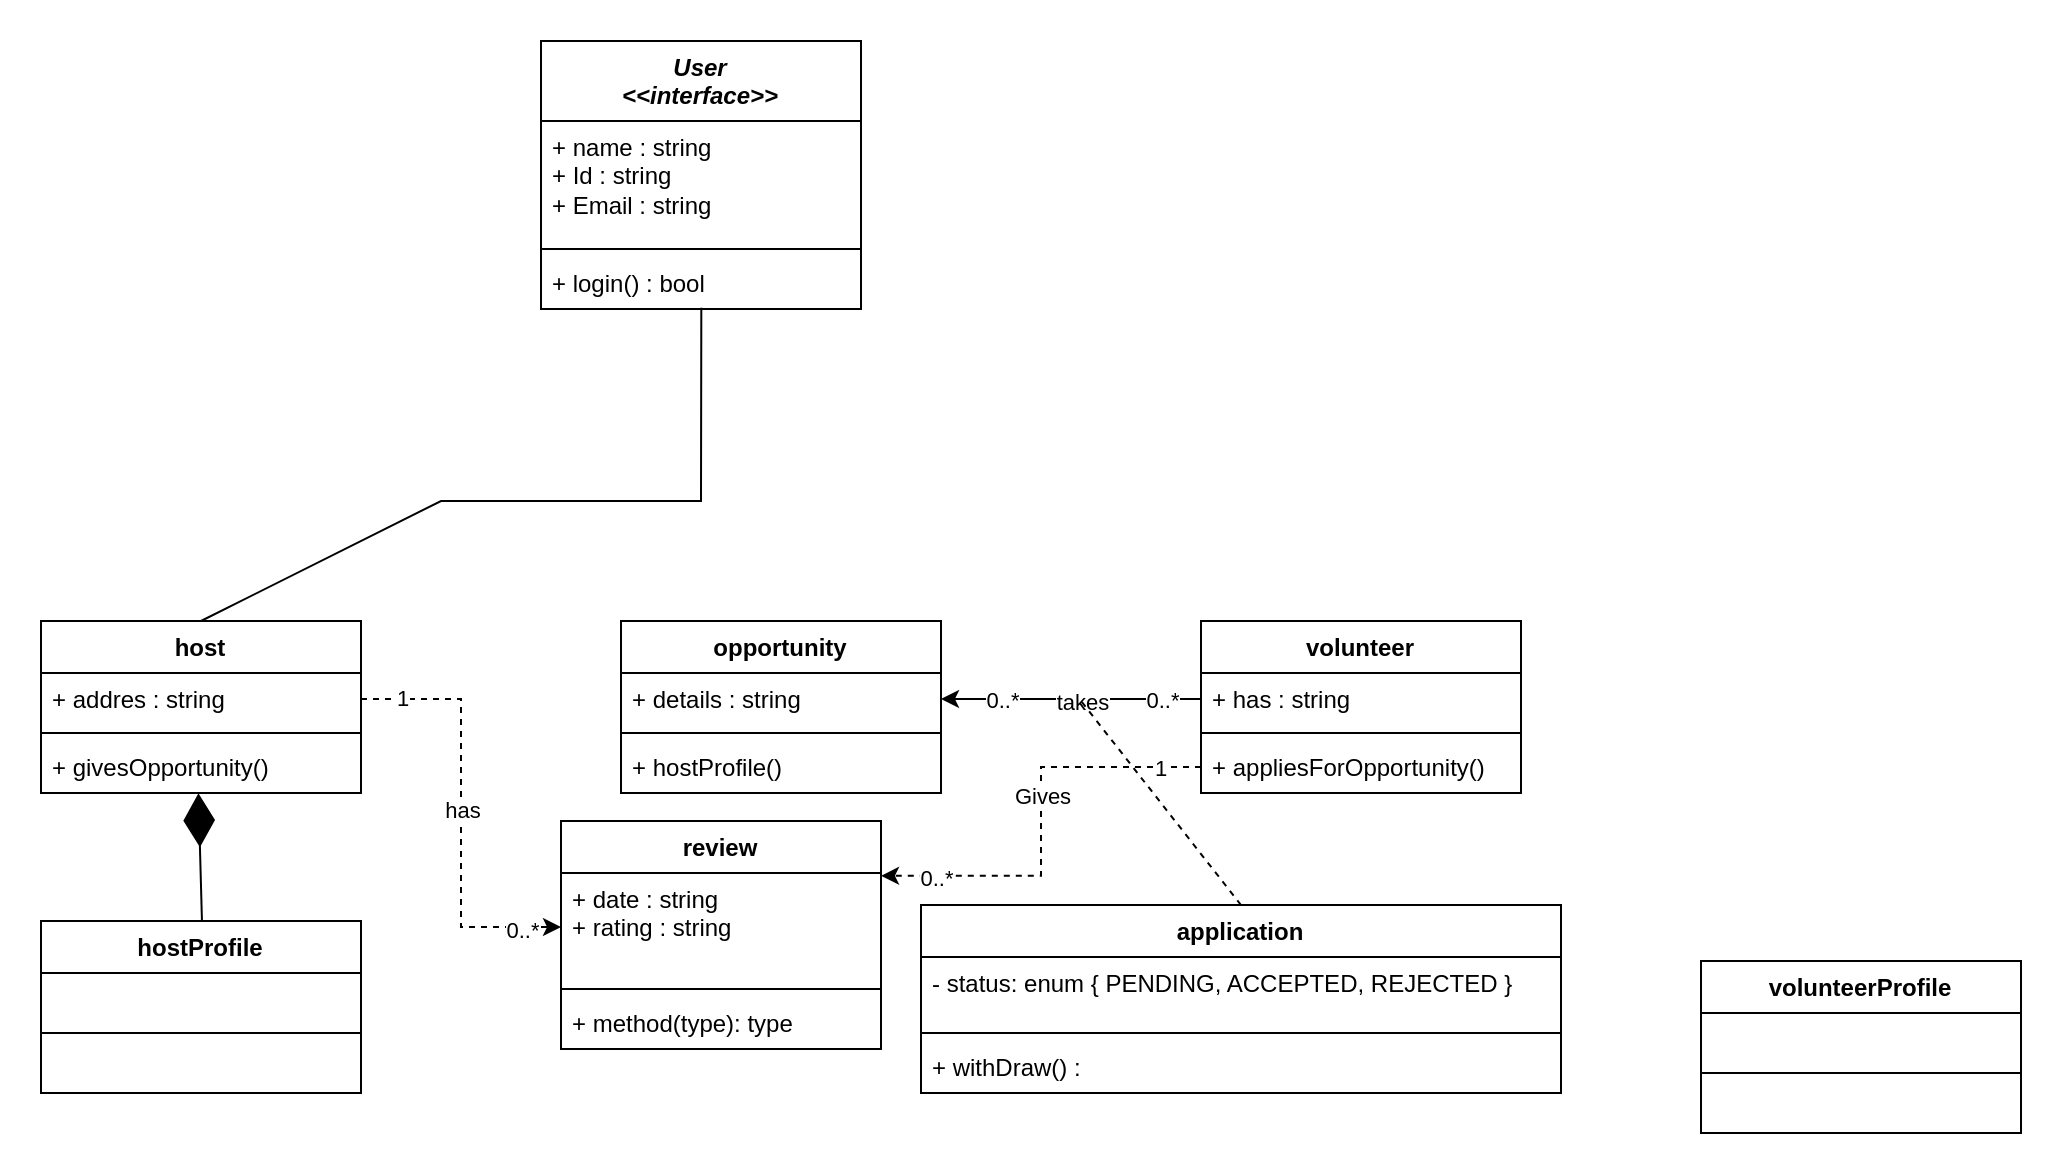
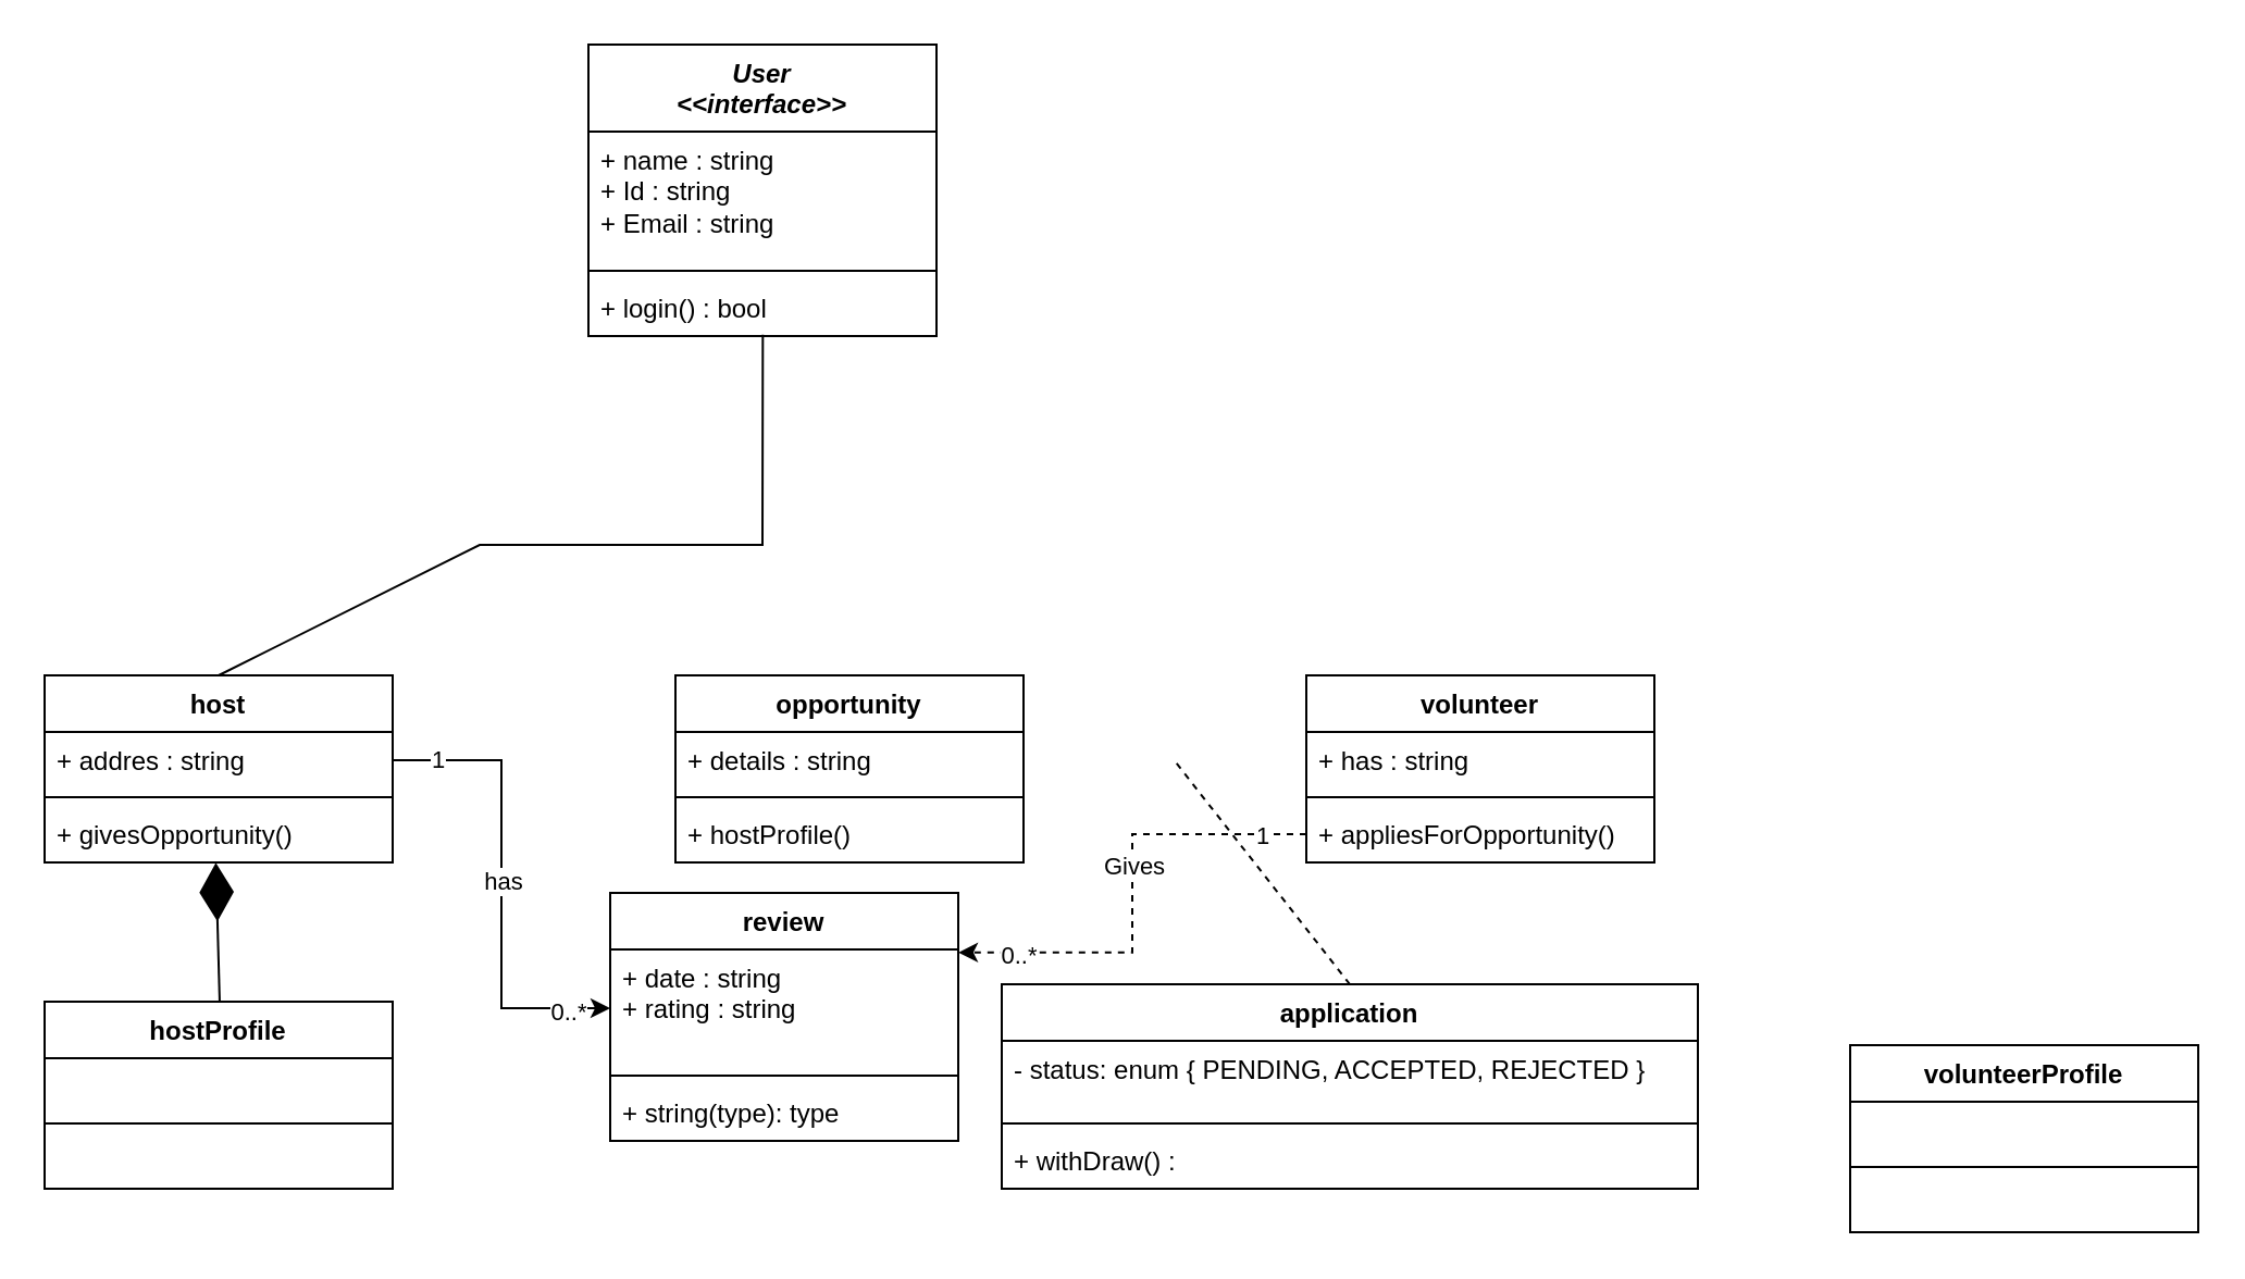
  <mxCell id="0" />
  <mxCell id="1" parent="0" />
  <mxCell id="2" value="&lt;i&gt;User&lt;br&gt;&amp;lt;&amp;lt;interface&amp;gt;&amp;gt;&lt;/i&gt;" style="swimlane;fontStyle=1;align=center;verticalAlign=top;childLayout=stackLayout;horizontal=1;startSize=40;horizontalStack=0;resizeParent=1;resizeParentMax=0;resizeLast=0;collapsible=1;marginBottom=0;whiteSpace=wrap;html=1;" vertex="1" parent="1"><mxGeometry x="270" y="20" width="160" height="134" as="geometry" /></mxCell>
  <mxCell id="3" value="+ name : string&lt;br&gt;+ Id : string&lt;div&gt;+ Email : string&lt;/div&gt;" style="text;strokeColor=none;fillColor=none;align=left;verticalAlign=top;spacingLeft=4;spacingRight=4;overflow=hidden;rotatable=0;points=[[0,0.5],[1,0.5]];portConstraint=eastwest;whiteSpace=wrap;html=1;" vertex="1" parent="2"><mxGeometry y="40" width="160" height="60" as="geometry" /></mxCell>
  <mxCell id="4" value="" style="line;strokeWidth=1;fillColor=none;align=left;verticalAlign=middle;spacingTop=-1;spacingLeft=3;spacingRight=3;rotatable=0;labelPosition=right;points=[];portConstraint=eastwest;strokeColor=inherit;" vertex="1" parent="2"><mxGeometry y="100" width="160" height="8" as="geometry" /></mxCell>
  <mxCell id="5" value="+ login() : bool" style="text;strokeColor=none;fillColor=none;align=left;verticalAlign=top;spacingLeft=4;spacingRight=4;overflow=hidden;rotatable=0;points=[[0,0.5],[1,0.5]];portConstraint=eastwest;whiteSpace=wrap;html=1;" vertex="1" parent="2"><mxGeometry y="108" width="160" height="26" as="geometry" /></mxCell>
  <mxCell id="6" value="host" style="swimlane;fontStyle=1;align=center;verticalAlign=top;childLayout=stackLayout;horizontal=1;startSize=26;horizontalStack=0;resizeParent=1;resizeParentMax=0;resizeLast=0;collapsible=1;marginBottom=0;whiteSpace=wrap;html=1;" vertex="1" parent="1"><mxGeometry x="20" y="310" width="160" height="86" as="geometry" /></mxCell>
  <mxCell id="7" value="+ addres : string" style="text;strokeColor=none;fillColor=none;align=left;verticalAlign=top;spacingLeft=4;spacingRight=4;overflow=hidden;rotatable=0;points=[[0,0.5],[1,0.5]];portConstraint=eastwest;whiteSpace=wrap;html=1;" vertex="1" parent="6"><mxGeometry y="26" width="160" height="26" as="geometry" /></mxCell>
  <mxCell id="8" value="" style="line;strokeWidth=1;fillColor=none;align=left;verticalAlign=middle;spacingTop=-1;spacingLeft=3;spacingRight=3;rotatable=0;labelPosition=right;points=[];portConstraint=eastwest;strokeColor=inherit;" vertex="1" parent="6"><mxGeometry y="52" width="160" height="8" as="geometry" /></mxCell>
  <mxCell id="9" value="+ givesOpportunity()" style="text;strokeColor=none;fillColor=none;align=left;verticalAlign=top;spacingLeft=4;spacingRight=4;overflow=hidden;rotatable=0;points=[[0,0.5],[1,0.5]];portConstraint=eastwest;whiteSpace=wrap;html=1;" vertex="1" parent="6"><mxGeometry y="60" width="160" height="26" as="geometry" /></mxCell>
  <mxCell id="10" value="opportunity" style="swimlane;fontStyle=1;align=center;verticalAlign=top;childLayout=stackLayout;horizontal=1;startSize=26;horizontalStack=0;resizeParent=1;resizeParentMax=0;resizeLast=0;collapsible=1;marginBottom=0;whiteSpace=wrap;html=1;" vertex="1" parent="1"><mxGeometry x="310" y="310" width="160" height="86" as="geometry" /></mxCell>
  <mxCell id="11" value="+ details : string" style="text;strokeColor=none;fillColor=none;align=left;verticalAlign=top;spacingLeft=4;spacingRight=4;overflow=hidden;rotatable=0;points=[[0,0.5],[1,0.5]];portConstraint=eastwest;whiteSpace=wrap;html=1;" vertex="1" parent="10"><mxGeometry y="26" width="160" height="26" as="geometry" /></mxCell>
  <mxCell id="12" value="" style="line;strokeWidth=1;fillColor=none;align=left;verticalAlign=middle;spacingTop=-1;spacingLeft=3;spacingRight=3;rotatable=0;labelPosition=right;points=[];portConstraint=eastwest;strokeColor=inherit;" vertex="1" parent="10"><mxGeometry y="52" width="160" height="8" as="geometry" /></mxCell>
  <mxCell id="13" value="+ hostProfile()" style="text;strokeColor=none;fillColor=none;align=left;verticalAlign=top;spacingLeft=4;spacingRight=4;overflow=hidden;rotatable=0;points=[[0,0.5],[1,0.5]];portConstraint=eastwest;whiteSpace=wrap;html=1;" vertex="1" parent="10"><mxGeometry y="60" width="160" height="26" as="geometry" /></mxCell>
  <mxCell id="14" value="volunteer" style="swimlane;fontStyle=1;align=center;verticalAlign=top;childLayout=stackLayout;horizontal=1;startSize=26;horizontalStack=0;resizeParent=1;resizeParentMax=0;resizeLast=0;collapsible=1;marginBottom=0;whiteSpace=wrap;html=1;" vertex="1" parent="1"><mxGeometry x="600" y="310" width="160" height="86" as="geometry" /></mxCell>
  <mxCell id="15" value="+ has : string" style="text;strokeColor=none;fillColor=none;align=left;verticalAlign=top;spacingLeft=4;spacingRight=4;overflow=hidden;rotatable=0;points=[[0,0.5],[1,0.5]];portConstraint=eastwest;whiteSpace=wrap;html=1;" vertex="1" parent="14"><mxGeometry y="26" width="160" height="26" as="geometry" /></mxCell>
  <mxCell id="16" value="" style="line;strokeWidth=1;fillColor=none;align=left;verticalAlign=middle;spacingTop=-1;spacingLeft=3;spacingRight=3;rotatable=0;labelPosition=right;points=[];portConstraint=eastwest;strokeColor=inherit;" vertex="1" parent="14"><mxGeometry y="52" width="160" height="8" as="geometry" /></mxCell>
  <mxCell id="17" value="+ appliesForOpportunity()" style="text;strokeColor=none;fillColor=none;align=left;verticalAlign=top;spacingLeft=4;spacingRight=4;overflow=hidden;rotatable=0;points=[[0,0.5],[1,0.5]];portConstraint=eastwest;whiteSpace=wrap;html=1;" vertex="1" parent="14"><mxGeometry y="60" width="160" height="26" as="geometry" /></mxCell>
  <mxCell id="18" value="" style="endArrow=none;endSize=16;endFill=0;html=1;rounded=0;entryX=0.501;entryY=0.974;entryDx=0;entryDy=0;entryPerimeter=0;exitX=0.5;exitY=0;exitDx=0;exitDy=0;" edge="1" parent="1" source="6" target="5"><mxGeometry width="160" relative="1" as="geometry"><mxPoint x="210" y="300" as="sourcePoint" /><mxPoint x="350.16" y="207.378" as="targetPoint" /><Array as="points"><mxPoint x="220" y="250" /><mxPoint x="350" y="250" /></Array></mxGeometry></mxCell>
- <mxCell id="19" style="edgeStyle=orthogonalEdgeStyle;rounded=0;orthogonalLoop=1;jettySize=auto;html=1;exitX=0;exitY=0.5;exitDx=0;exitDy=0;entryX=1;entryY=0.5;entryDx=0;entryDy=0;" edge="1" parent="1" source="15" target="11"><mxGeometry relative="1" as="geometry" /></mxCell>
- <mxCell id="20" value="takes" style="edgeLabel;html=1;align=center;verticalAlign=middle;resizable=0;points=[];" connectable="0" vertex="1" parent="19"><mxGeometry x="-0.079" y="1" relative="1" as="geometry"><mxPoint as="offset" /></mxGeometry></mxCell>
- <mxCell id="21" value="0..*" style="edgeLabel;html=1;align=center;verticalAlign=middle;resizable=0;points=[];" connectable="0" vertex="1" parent="19"><mxGeometry x="-0.765" relative="1" as="geometry"><mxPoint x="-85" as="offset" /></mxGeometry></mxCell>
- <mxCell id="22" value="0..*" style="edgeLabel;html=1;align=center;verticalAlign=middle;resizable=0;points=[];" connectable="0" vertex="1" parent="19"><mxGeometry x="-0.765" relative="1" as="geometry"><mxPoint x="-5" as="offset" /></mxGeometry></mxCell>
  <mxCell id="23" value="" style="endArrow=none;dashed=1;html=1;rounded=0;exitX=0.5;exitY=0;exitDx=0;exitDy=0;" edge="1" parent="1" source="24"><mxGeometry width="50" height="50" relative="1" as="geometry"><mxPoint x="540" y="410" as="sourcePoint" /><mxPoint x="540" y="350" as="targetPoint" /></mxGeometry></mxCell>
  <mxCell id="24" value="application" style="swimlane;fontStyle=1;align=center;verticalAlign=top;childLayout=stackLayout;horizontal=1;startSize=26;horizontalStack=0;resizeParent=1;resizeParentMax=0;resizeLast=0;collapsible=1;marginBottom=0;whiteSpace=wrap;html=1;" vertex="1" parent="1"><mxGeometry x="460" y="452" width="320" height="94" as="geometry" /></mxCell>
  <mxCell id="25" value="- status: enum { PENDING, ACCEPTED, REJECTED }" style="text;strokeColor=none;fillColor=none;align=left;verticalAlign=top;spacingLeft=4;spacingRight=4;overflow=hidden;rotatable=0;points=[[0,0.5],[1,0.5]];portConstraint=eastwest;whiteSpace=wrap;html=1;" vertex="1" parent="24"><mxGeometry y="26" width="320" height="34" as="geometry" /></mxCell>
  <mxCell id="26" value="" style="line;strokeWidth=1;fillColor=none;align=left;verticalAlign=middle;spacingTop=-1;spacingLeft=3;spacingRight=3;rotatable=0;labelPosition=right;points=[];portConstraint=eastwest;strokeColor=inherit;" vertex="1" parent="24"><mxGeometry y="60" width="320" height="8" as="geometry" /></mxCell>
  <mxCell id="27" value="+ withDraw() :" style="text;strokeColor=none;fillColor=none;align=left;verticalAlign=top;spacingLeft=4;spacingRight=4;overflow=hidden;rotatable=0;points=[[0,0.5],[1,0.5]];portConstraint=eastwest;whiteSpace=wrap;html=1;" vertex="1" parent="24"><mxGeometry y="68" width="320" height="26" as="geometry" /></mxCell>
  <mxCell id="28" value="volunteerProfile" style="swimlane;fontStyle=1;align=center;verticalAlign=top;childLayout=stackLayout;horizontal=1;startSize=26;horizontalStack=0;resizeParent=1;resizeParentMax=0;resizeLast=0;collapsible=1;marginBottom=0;whiteSpace=wrap;html=1;" vertex="1" parent="1"><mxGeometry x="850" y="480" width="160" height="86" as="geometry" /></mxCell>
  <mxCell id="29" value="&amp;nbsp;" style="text;strokeColor=none;fillColor=none;align=left;verticalAlign=top;spacingLeft=4;spacingRight=4;overflow=hidden;rotatable=0;points=[[0,0.5],[1,0.5]];portConstraint=eastwest;whiteSpace=wrap;html=1;" vertex="1" parent="28"><mxGeometry y="26" width="160" height="26" as="geometry" /></mxCell>
  <mxCell id="30" value="" style="line;strokeWidth=1;fillColor=none;align=left;verticalAlign=middle;spacingTop=-1;spacingLeft=3;spacingRight=3;rotatable=0;labelPosition=right;points=[];portConstraint=eastwest;strokeColor=inherit;" vertex="1" parent="28"><mxGeometry y="52" width="160" height="8" as="geometry" /></mxCell>
  <mxCell id="31" value="&amp;nbsp;" style="text;strokeColor=none;fillColor=none;align=left;verticalAlign=top;spacingLeft=4;spacingRight=4;overflow=hidden;rotatable=0;points=[[0,0.5],[1,0.5]];portConstraint=eastwest;whiteSpace=wrap;html=1;" vertex="1" parent="28"><mxGeometry y="60" width="160" height="26" as="geometry" /></mxCell>
  <mxCell id="32" value="hostProfile" style="swimlane;fontStyle=1;align=center;verticalAlign=top;childLayout=stackLayout;horizontal=1;startSize=26;horizontalStack=0;resizeParent=1;resizeParentMax=0;resizeLast=0;collapsible=1;marginBottom=0;whiteSpace=wrap;html=1;" vertex="1" parent="1"><mxGeometry x="20" y="460" width="160" height="86" as="geometry" /></mxCell>
  <mxCell id="33" value="&amp;nbsp;" style="text;strokeColor=none;fillColor=none;align=left;verticalAlign=top;spacingLeft=4;spacingRight=4;overflow=hidden;rotatable=0;points=[[0,0.5],[1,0.5]];portConstraint=eastwest;whiteSpace=wrap;html=1;" vertex="1" parent="32"><mxGeometry y="26" width="160" height="26" as="geometry" /></mxCell>
  <mxCell id="34" value="" style="line;strokeWidth=1;fillColor=none;align=left;verticalAlign=middle;spacingTop=-1;spacingLeft=3;spacingRight=3;rotatable=0;labelPosition=right;points=[];portConstraint=eastwest;strokeColor=inherit;" vertex="1" parent="32"><mxGeometry y="52" width="160" height="8" as="geometry" /></mxCell>
  <mxCell id="35" value="&amp;nbsp;" style="text;strokeColor=none;fillColor=none;align=left;verticalAlign=top;spacingLeft=4;spacingRight=4;overflow=hidden;rotatable=0;points=[[0,0.5],[1,0.5]];portConstraint=eastwest;whiteSpace=wrap;html=1;" vertex="1" parent="32"><mxGeometry y="60" width="160" height="26" as="geometry" /></mxCell>
  <mxCell id="36" value="" style="endArrow=diamondThin;endFill=1;endSize=24;html=1;rounded=0;entryX=0.492;entryY=1.007;entryDx=0;entryDy=0;entryPerimeter=0;exitX=0.5;exitY=0;exitDx=0;exitDy=0;" edge="1" parent="1" target="9"><mxGeometry width="160" relative="1" as="geometry"><mxPoint x="100.48" y="460" as="sourcePoint" /><mxPoint x="99.52" y="398.002" as="targetPoint" /></mxGeometry></mxCell>
  <mxCell id="37" value="review" style="swimlane;fontStyle=1;align=center;verticalAlign=top;childLayout=stackLayout;horizontal=1;startSize=26;horizontalStack=0;resizeParent=1;resizeParentMax=0;resizeLast=0;collapsible=1;marginBottom=0;whiteSpace=wrap;html=1;" vertex="1" parent="1"><mxGeometry x="280" y="410" width="160" height="114" as="geometry" /></mxCell>
  <mxCell id="38" value="+ date : string&lt;div&gt;+ rating : string&lt;/div&gt;" style="text;strokeColor=none;fillColor=none;align=left;verticalAlign=top;spacingLeft=4;spacingRight=4;overflow=hidden;rotatable=0;points=[[0,0.5],[1,0.5]];portConstraint=eastwest;whiteSpace=wrap;html=1;" vertex="1" parent="37"><mxGeometry y="26" width="160" height="54" as="geometry" /></mxCell>
  <mxCell id="39" value="" style="line;strokeWidth=1;fillColor=none;align=left;verticalAlign=middle;spacingTop=-1;spacingLeft=3;spacingRight=3;rotatable=0;labelPosition=right;points=[];portConstraint=eastwest;strokeColor=inherit;" vertex="1" parent="37"><mxGeometry y="80" width="160" height="8" as="geometry" /></mxCell>
- <mxCell id="40" value="+ method(type): type" style="text;strokeColor=none;fillColor=none;align=left;verticalAlign=top;spacingLeft=4;spacingRight=4;overflow=hidden;rotatable=0;points=[[0,0.5],[1,0.5]];portConstraint=eastwest;whiteSpace=wrap;html=1;" vertex="1" parent="37"><mxGeometry y="88" width="160" height="26" as="geometry" /></mxCell>
+ <mxCell id="40" value="+ string(type): type" style="text;strokeColor=none;fillColor=none;align=left;verticalAlign=top;spacingLeft=4;spacingRight=4;overflow=hidden;rotatable=0;points=[[0,0.5],[1,0.5]];portConstraint=eastwest;whiteSpace=wrap;html=1;" vertex="1" parent="37"><mxGeometry y="88" width="160" height="26" as="geometry" /></mxCell>
  <mxCell id="41" style="edgeStyle=orthogonalEdgeStyle;rounded=0;orthogonalLoop=1;jettySize=auto;html=1;exitX=0;exitY=0.5;exitDx=0;exitDy=0;entryX=1;entryY=0.026;entryDx=0;entryDy=0;entryPerimeter=0;dashed=1;" edge="1" parent="1" source="17" target="38"><mxGeometry relative="1" as="geometry" /></mxCell>
  <mxCell id="42" value="Gives" style="edgeLabel;html=1;align=center;verticalAlign=middle;resizable=0;points=[];" connectable="0" vertex="1" parent="41"><mxGeometry x="-0.124" relative="1" as="geometry"><mxPoint as="offset" /></mxGeometry></mxCell>
  <mxCell id="43" value="1" style="edgeLabel;html=1;align=center;verticalAlign=middle;resizable=0;points=[];" connectable="0" vertex="1" parent="41"><mxGeometry x="-0.805" relative="1" as="geometry"><mxPoint as="offset" /></mxGeometry></mxCell>
  <mxCell id="44" value="0..*" style="edgeLabel;html=1;align=center;verticalAlign=middle;resizable=0;points=[];" connectable="0" vertex="1" parent="41"><mxGeometry x="0.745" y="1" relative="1" as="geometry"><mxPoint as="offset" /></mxGeometry></mxCell>
- <mxCell id="45" style="edgeStyle=orthogonalEdgeStyle;rounded=0;orthogonalLoop=1;jettySize=auto;html=1;exitX=1;exitY=0.5;exitDx=0;exitDy=0;entryX=0;entryY=0.5;entryDx=0;entryDy=0;dashed=1;" edge="1" parent="1" source="7" target="38"><mxGeometry relative="1" as="geometry" /></mxCell>
+ <mxCell id="45" style="edgeStyle=orthogonalEdgeStyle;rounded=0;orthogonalLoop=1;jettySize=auto;html=1;exitX=1;exitY=0.5;exitDx=0;exitDy=0;entryX=0;entryY=0.5;entryDx=0;entryDy=0;" edge="1" parent="1" source="7" target="38"><mxGeometry relative="1" as="geometry" /></mxCell>
  <mxCell id="46" value="1" style="edgeLabel;html=1;align=center;verticalAlign=middle;resizable=0;points=[];" connectable="0" vertex="1" parent="45"><mxGeometry x="-0.811" y="1" relative="1" as="geometry"><mxPoint as="offset" /></mxGeometry></mxCell>
  <mxCell id="47" value="has" style="edgeLabel;html=1;align=center;verticalAlign=middle;resizable=0;points=[];" connectable="0" vertex="1" parent="45"><mxGeometry x="-0.019" relative="1" as="geometry"><mxPoint as="offset" /></mxGeometry></mxCell>
  <mxCell id="48" value="0..*" style="edgeLabel;html=1;align=center;verticalAlign=middle;resizable=0;points=[];" connectable="0" vertex="1" parent="45"><mxGeometry x="0.815" y="-1" relative="1" as="geometry"><mxPoint as="offset" /></mxGeometry></mxCell>
